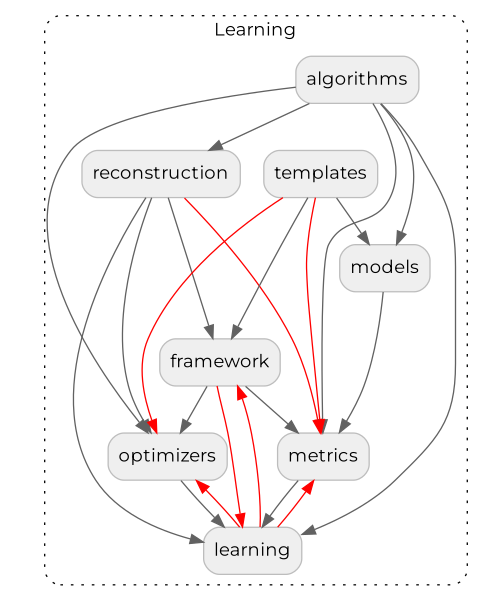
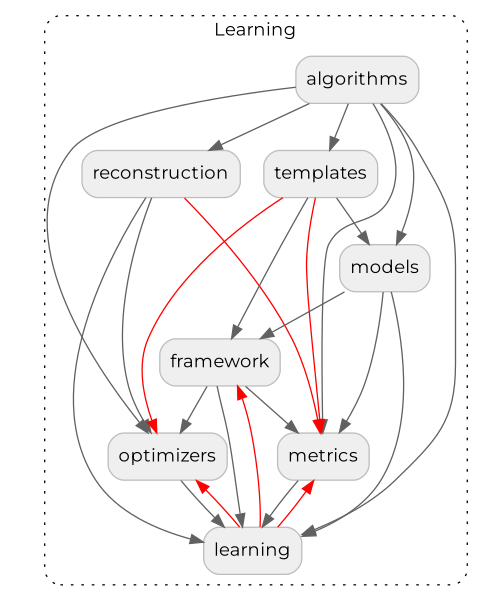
  digraph {
    fontname=Montserrat
    style="dotted,rounded"
    node [color="#bdbdbd" fillcolor="#efefef" fontname=Montserrat shape=box style="rounded,filled"]
    edge [color="#616161" fontname=Montserrat]
    n1 [label=reconstruction]
    n2 [label=algorithms]
    n3 [label=templates]
    n4 [label=optimizers]
    n5 [label=models]
    n6 [label=metrics]
    n7 [label=framework]
    learning
    subgraph cluster_1 {
      label=Learning
      n1
      n2
      n3
      n4
      n5
      n6
      n7
      learning
    }
    n1 -> n4
    n1 -> n6 [color="#ff0000"]
-   n1 -> n7
+   n5 -> n7
    n1 -> learning
    n2 -> n1
+   n2 -> n3
    n2 -> n4
    n2 -> n5
    n2 -> n6
    n2 -> learning
    n3 -> n4 [color="#ff0000"]
    n3 -> n5
    n3 -> n6 [color="#ff0000"]
    n3 -> n7
    n4 -> learning
    n4 -> learning [color="#ff0000" dir=back]
    n5 -> n6
+   n5 -> learning
    n6 -> learning
    n6 -> learning [color="#ff0000" dir=back]
    n7 -> n4
    n7 -> n6
-   n7 -> learning [color="#ff0000"]
+   n7 -> learning
    n7 -> learning [color="#ff0000" dir=back]
  }
